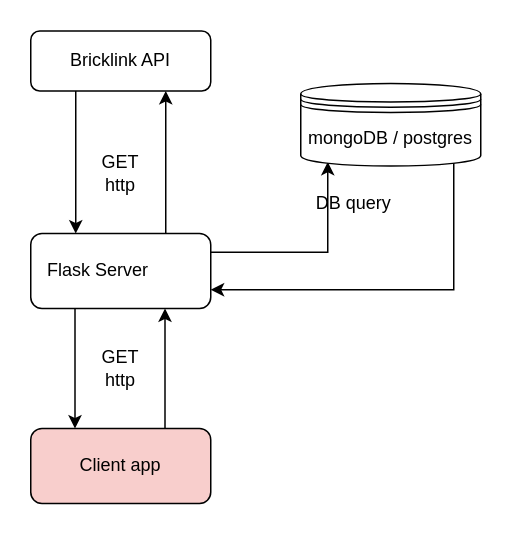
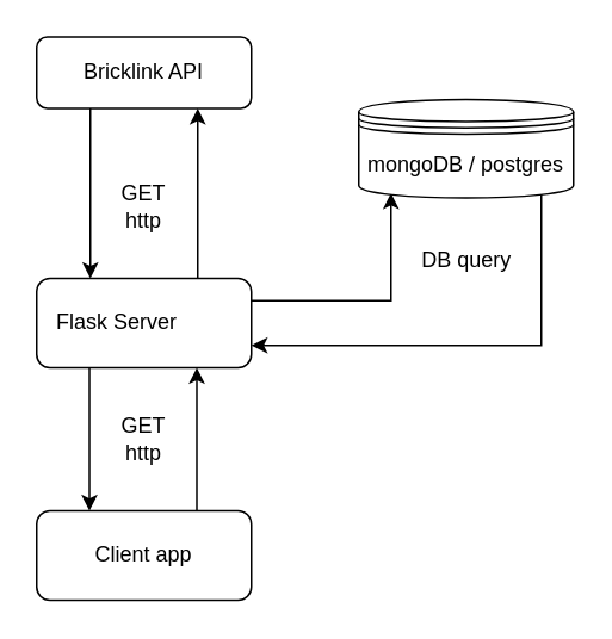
  <mxCell id="0" />
  <mxCell id="1" parent="0" />
  <mxCell id="2" style="edgeStyle=orthogonalEdgeStyle;rounded=0;orthogonalLoop=1;jettySize=auto;html=1;exitX=0.75;exitY=0;exitDx=0;exitDy=0;entryX=0.75;entryY=1;entryDx=0;entryDy=0;" edge="1" parent="1" source="4" target="6"><mxGeometry relative="1" as="geometry" /></mxCell>
  <mxCell id="3" style="edgeStyle=orthogonalEdgeStyle;rounded=0;orthogonalLoop=1;jettySize=auto;html=1;exitX=1;exitY=0.25;exitDx=0;exitDy=0;entryX=0.15;entryY=0.95;entryDx=0;entryDy=0;entryPerimeter=0;" edge="1" parent="1" source="4" target="11"><mxGeometry relative="1" as="geometry" /></mxCell>
  <mxCell id="4" value="" style="rounded=1;whiteSpace=wrap;html=1;" vertex="1" parent="1"><mxGeometry x="20" y="155" width="120" height="50" as="geometry" /></mxCell>
  <mxCell id="5" value="Flask Server" style="text;html=1;strokeColor=none;fillColor=none;align=center;verticalAlign=middle;whiteSpace=wrap;rounded=0;" vertex="1" parent="1"><mxGeometry x="30" y="170" width="70" height="20" as="geometry" /></mxCell>
  <mxCell id="6" value="Bricklink API" style="rounded=1;whiteSpace=wrap;html=1;" vertex="1" parent="1"><mxGeometry x="20" y="20" width="120" height="40" as="geometry" /></mxCell>
  <mxCell id="7" style="edgeStyle=orthogonalEdgeStyle;rounded=0;orthogonalLoop=1;jettySize=auto;html=1;exitX=0.25;exitY=1;exitDx=0;exitDy=0;entryX=0.25;entryY=0;entryDx=0;entryDy=0;" edge="1" parent="1" source="6" target="4"><mxGeometry relative="1" as="geometry"><mxPoint x="120" y="85" as="sourcePoint" /><mxPoint x="120" y="165" as="targetPoint" /></mxGeometry></mxCell>
  <mxCell id="8" value="GET&lt;br&gt;http" style="text;html=1;strokeColor=none;fillColor=none;align=center;verticalAlign=middle;whiteSpace=wrap;rounded=0;" vertex="1" parent="1"><mxGeometry x="60" y="105" width="40" height="20" as="geometry" /></mxCell>
- <mxCell id="9" value="Client app" style="rounded=1;whiteSpace=wrap;html=1;fillColor=#f8cecc;" vertex="1" parent="1"><mxGeometry x="20" y="285" width="120" height="50" as="geometry" /></mxCell>
+ <mxCell id="9" value="Client app" style="rounded=1;whiteSpace=wrap;html=1;" vertex="1" parent="1"><mxGeometry x="20" y="285" width="120" height="50" as="geometry" /></mxCell>
  <mxCell id="10" style="edgeStyle=orthogonalEdgeStyle;rounded=0;orthogonalLoop=1;jettySize=auto;html=1;exitX=0.85;exitY=0.95;exitDx=0;exitDy=0;exitPerimeter=0;entryX=1;entryY=0.75;entryDx=0;entryDy=0;" edge="1" parent="1" source="11" target="4"><mxGeometry relative="1" as="geometry"><Array as="points"><mxPoint x="302" y="193" /></Array></mxGeometry></mxCell>
  <mxCell id="11" value="mongoDB / postgres" style="shape=datastore;whiteSpace=wrap;html=1;" vertex="1" parent="1"><mxGeometry x="200" y="55" width="120" height="55" as="geometry" /></mxCell>
  <mxCell id="12" style="edgeStyle=orthogonalEdgeStyle;rounded=0;orthogonalLoop=1;jettySize=auto;html=1;exitX=0.75;exitY=0;exitDx=0;exitDy=0;entryX=0.75;entryY=1;entryDx=0;entryDy=0;" edge="1" parent="1"><mxGeometry relative="1" as="geometry"><mxPoint x="109.5" y="285" as="sourcePoint" /><mxPoint x="109.5" y="205" as="targetPoint" /></mxGeometry></mxCell>
  <mxCell id="13" style="edgeStyle=orthogonalEdgeStyle;rounded=0;orthogonalLoop=1;jettySize=auto;html=1;exitX=0.25;exitY=1;exitDx=0;exitDy=0;entryX=0.25;entryY=0;entryDx=0;entryDy=0;" edge="1" parent="1"><mxGeometry relative="1" as="geometry"><mxPoint x="49.5" y="205" as="sourcePoint" /><mxPoint x="49.5" y="285" as="targetPoint" /></mxGeometry></mxCell>
  <mxCell id="14" value="GET&lt;br&gt;http" style="text;html=1;strokeColor=none;fillColor=none;align=center;verticalAlign=middle;whiteSpace=wrap;rounded=0;" vertex="1" parent="1"><mxGeometry x="59.5" y="235" width="40" height="20" as="geometry" /></mxCell>
- <mxCell id="15" value="DB query" style="text;html=1;align=center;verticalAlign=middle;resizable=0;points=[];autosize=1;" vertex="1" parent="1"><mxGeometry x="200" y="125" width="70" height="20" as="geometry" /></mxCell>
+ <mxCell id="15" value="DB query" style="text;html=1;align=center;verticalAlign=middle;resizable=0;points=[];autosize=1;" vertex="1" parent="1"><mxGeometry x="225" y="135" width="70" height="20" as="geometry" /></mxCell>
